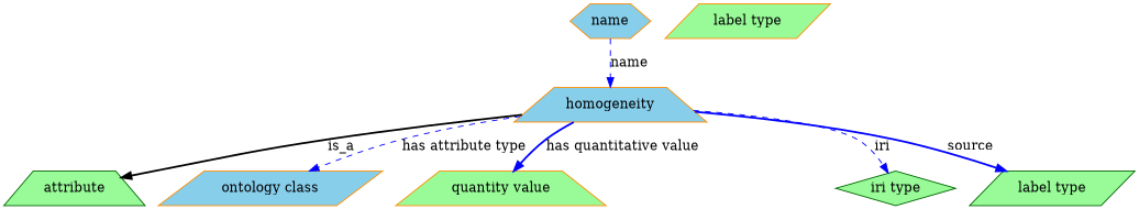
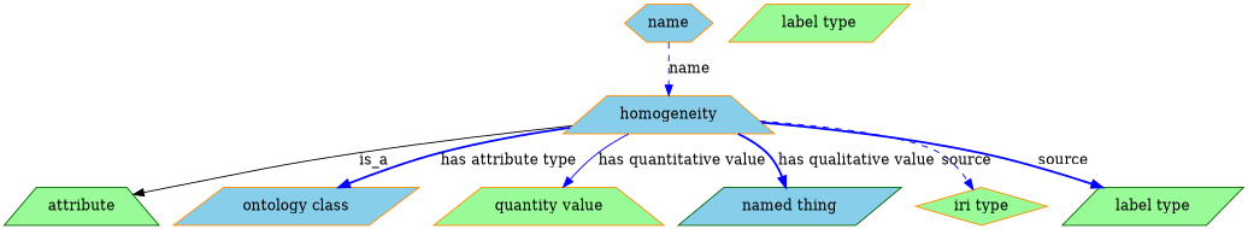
  digraph {
    node [color=darkorange fillcolor=palegreen shape=parallelogram style=filled]
    edge [style=dashed color=blue]
    n1 [fillcolor=skyblue height=0.5 label=homogeneity shape=trapezium width=1.9679]
    attribute [color=darkgreen height=0.5 shape=trapezium width=1.4443]
    n3 [fillcolor=skyblue height=0.5 label="ontology class" width=2.1304]
    n4 [height=0.5 label="quantity value" shape=trapezium width=2.1484]
-   n6 [color=darkgreen height=0.5 label="iri type" shape=diamond width=1.2277]
+   n5 [color=darkgreen fillcolor=skyblue height=0.5 label="named thing" width=1.9318]
+   n6 [height=0.5 label="iri type" shape=diamond width=1.2277]
    n7 [color=darkgreen height=0.5 label="label type" width=1.5707]
    name [fillcolor=skyblue height=0.5 shape=hexagon width=1.011]
    n9 [height=0.5 label="label type" width=1.5707]
-   n1 -> attribute [label=is_a style=bold color=""]
-   n1 -> n3 [label="has attribute type"]
-   n1 -> n4 [label="has quantitative value" style=bold]
-   n1 -> n6 [label=iri]
+   n1 -> attribute [label=is_a style=solid color=""]
+   n1 -> n3 [label="has attribute type" style=bold]
+   n1 -> n4 [label="has quantitative value" style=solid]
+   n1 -> n5 [label="has qualitative value" style=bold]
+   n1 -> n6 [label=source]
    n1 -> n7 [label=source style=bold]
    name -> n1 [label=name]
  }
